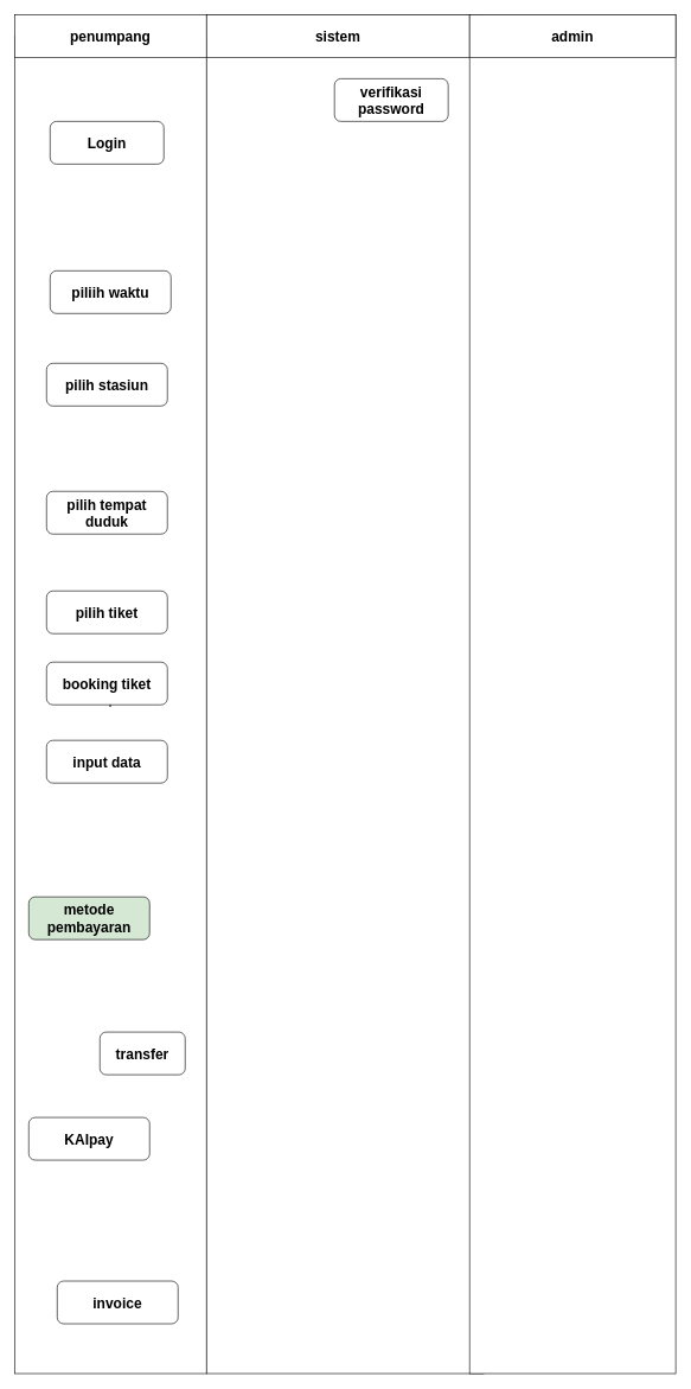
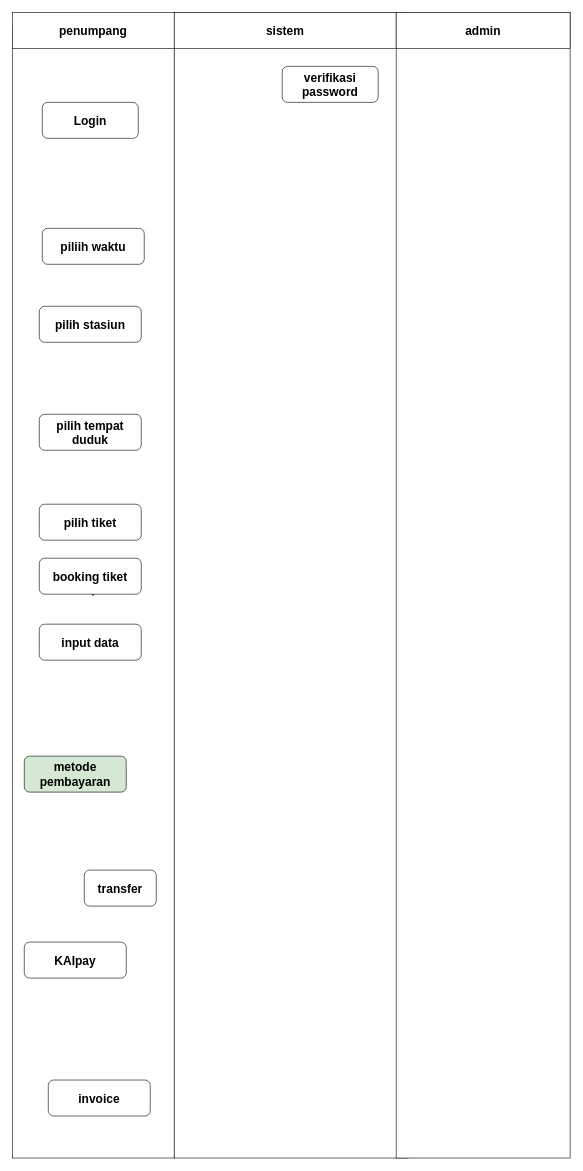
  <mxCell id="0" />
  <mxCell id="1" parent="0" />
  <mxCell id="2" value="v&lt;span style=&quot;color: rgba(0, 0, 0, 0); font-family: monospace; font-size: 0px; text-align: start; text-wrap: nowrap;&quot;&gt;%3CmxGraphModel%3E%3Croot%3E%3CmxCell%20id%3D%220%22%2F%3E%3CmxCell%20id%3D%221%22%20parent%3D%220%22%2F%3E%3CmxCell%20id%3D%222%22%20value%3D%22piliih%20waktu%22%20style%3D%22rounded%3D1%3BwhiteSpace%3Dwrap%3Bhtml%3D1%3BfontSize%3D20%3BfontStyle%3D1%22%20vertex%3D%221%22%20parent%3D%221%22%3E%3CmxGeometry%20x%3D%22970%22%20y%3D%22-670%22%20width%3D%22170%22%20height%3D%2260%22%20as%3D%22geometry%22%2F%3E%3C%2FmxCell%3E%3C%2Froot%3E%3C%2FmxGraphModel%3E&lt;/span&gt;" style="html=1;whiteSpace=wrap;fillColor=none;" vertex="1" parent="1"><mxGeometry x="20" y="50" width="270" height="1880" as="geometry" /></mxCell>
  <mxCell id="3" value="" style="html=1;whiteSpace=wrap;" vertex="1" parent="1"><mxGeometry x="290" y="20" width="390" height="1910" as="geometry" /></mxCell>
  <mxCell id="4" value="" style="html=1;whiteSpace=wrap;" vertex="1" parent="1"><mxGeometry x="660" y="20" width="290" height="1910" as="geometry" /></mxCell>
  <mxCell id="5" value="Login" style="rounded=1;whiteSpace=wrap;html=1;fontStyle=1;fontSize=20;" vertex="1" parent="1"><mxGeometry x="70" y="170" width="160" height="60" as="geometry" /></mxCell>
  <mxCell id="6" value="piliih waktu" style="rounded=1;whiteSpace=wrap;html=1;fontSize=20;fontStyle=1" vertex="1" parent="1"><mxGeometry x="70" y="380" width="170" height="60" as="geometry" /></mxCell>
  <mxCell id="7" value="pilih stasiun" style="rounded=1;whiteSpace=wrap;html=1;fontSize=20;fontStyle=1" vertex="1" parent="1"><mxGeometry x="65" y="510" width="170" height="60" as="geometry" /></mxCell>
  <mxCell id="8" value="pilih tempat duduk" style="rounded=1;whiteSpace=wrap;html=1;fontSize=20;fontStyle=1" vertex="1" parent="1"><mxGeometry x="65" y="690" width="170" height="60" as="geometry" /></mxCell>
- <mxCell id="9" value="pilih tiket" style="rounded=1;whiteSpace=wrap;html=1;fontSize=20;fontStyle=1" vertex="1" parent="1"><mxGeometry x="65" y="830" width="170" height="60" as="geometry" /></mxCell>
+ <mxCell id="9" value="pilih tiket" style="rounded=1;whiteSpace=wrap;html=1;fontSize=20;fontStyle=1" vertex="1" parent="1"><mxGeometry x="65" y="840" width="170" height="60" as="geometry" /></mxCell>
  <mxCell id="10" value="booking tiket" style="rounded=1;whiteSpace=wrap;html=1;fontSize=20;fontStyle=1" vertex="1" parent="1"><mxGeometry x="65" y="930" width="170" height="60" as="geometry" /></mxCell>
  <mxCell id="11" value="input data" style="rounded=1;whiteSpace=wrap;html=1;fontSize=20;fontStyle=1" vertex="1" parent="1"><mxGeometry x="65" y="1040" width="170" height="60" as="geometry" /></mxCell>
  <mxCell id="12" value="metode pembayaran" style="rounded=1;whiteSpace=wrap;html=1;fontSize=20;fontStyle=1;fillColor=#d5e8d4;" vertex="1" parent="1"><mxGeometry x="40" y="1260" width="170" height="60" as="geometry" /></mxCell>
  <mxCell id="13" value="transfer" style="rounded=1;whiteSpace=wrap;html=1;fontSize=20;fontStyle=1" vertex="1" parent="1"><mxGeometry x="140" y="1450" width="120" height="60" as="geometry" /></mxCell>
  <mxCell id="14" value="KAIpay" style="rounded=1;whiteSpace=wrap;html=1;fontSize=20;fontStyle=1" vertex="1" parent="1"><mxGeometry x="40" y="1570" width="170" height="60" as="geometry" /></mxCell>
  <mxCell id="15" value="invoice" style="rounded=1;whiteSpace=wrap;html=1;fontSize=20;fontStyle=1" vertex="1" parent="1"><mxGeometry x="80" y="1800" width="170" height="60" as="geometry" /></mxCell>
  <mxCell id="16" value="penumpang" style="html=1;whiteSpace=wrap;fontSize=20;fontStyle=1" vertex="1" parent="1"><mxGeometry x="20" y="20" width="270" height="60" as="geometry" /></mxCell>
  <mxCell id="17" value="sistem" style="html=1;whiteSpace=wrap;fontSize=20;fontStyle=1" vertex="1" parent="1"><mxGeometry x="290" y="20" width="370" height="60" as="geometry" /></mxCell>
  <mxCell id="18" value="admin" style="html=1;whiteSpace=wrap;fontStyle=1;fontSize=20;" vertex="1" parent="1"><mxGeometry x="660" y="20" width="290" height="60" as="geometry" /></mxCell>
  <mxCell id="19" value="verifikasi password" style="rounded=1;whiteSpace=wrap;html=1;fontStyle=1;fontSize=20;" vertex="1" parent="1"><mxGeometry x="470" y="110" width="160" height="60" as="geometry" /></mxCell>
